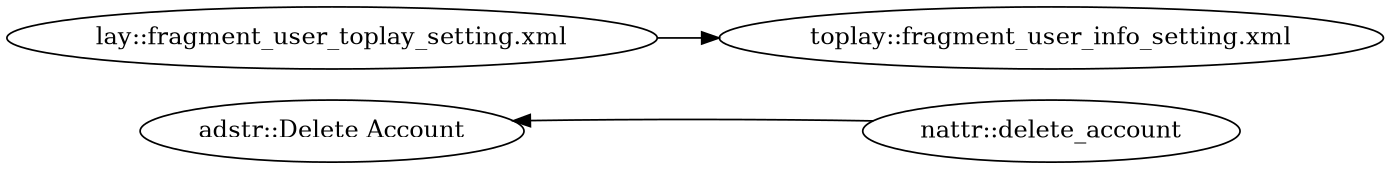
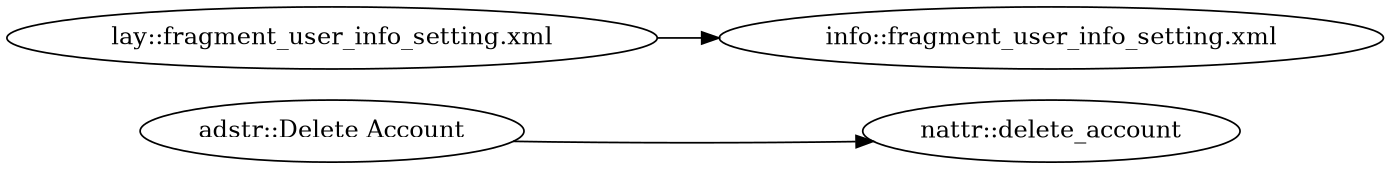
  digraph {
    rankdir=LR
    "adstr::Delete Account"
    "nattr::delete_account"
-   "lay::fragment_user_info_setting.xml" [label="lay::fragment_user_toplay_setting.xml"]
-   "toplay::fragment_user_info_setting.xml"
-   "nattr::delete_account" -> "adstr::Delete Account"
+   "lay::fragment_user_info_setting.xml"
+   "toplay::fragment_user_info_setting.xml" [label="info::fragment_user_info_setting.xml"]
+   "adstr::Delete Account" -> "nattr::delete_account"
    "lay::fragment_user_info_setting.xml" -> "toplay::fragment_user_info_setting.xml"
  }
